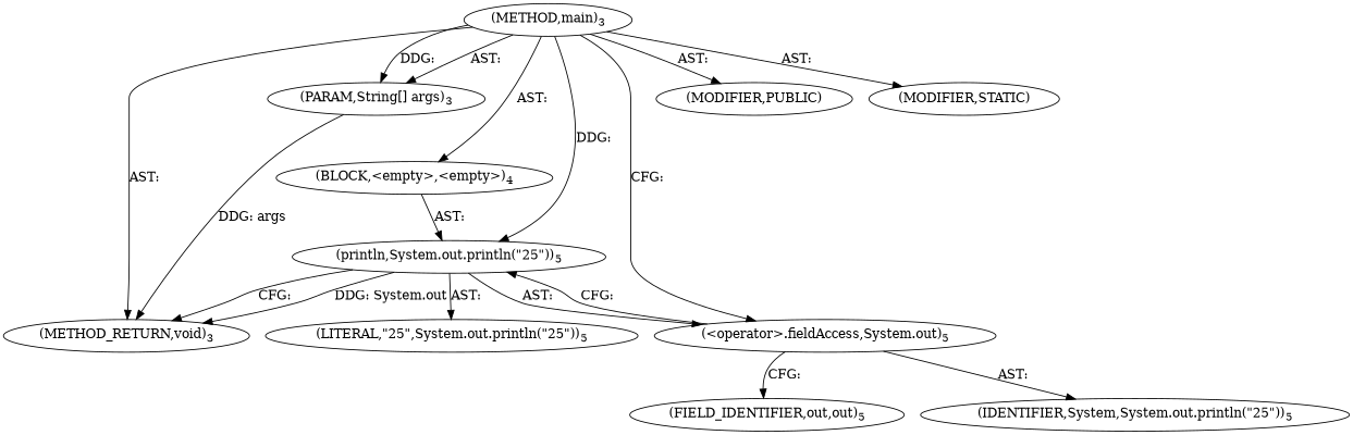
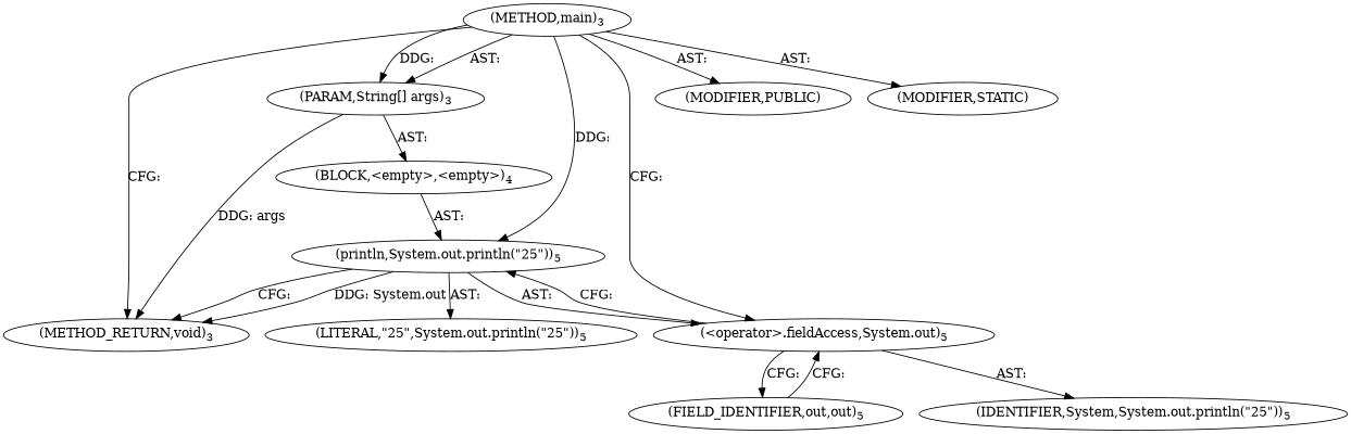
  digraph {
    n1 [label=<(METHOD,main)<SUB>3</SUB>>]
    n2 [label=<(PARAM,String[] args)<SUB>3</SUB>>]
    n3 [label=<(BLOCK,&lt;empty&gt;,&lt;empty&gt;)<SUB>4</SUB>>]
    n4 [label=<(println,System.out.println(&quot;25&quot;))<SUB>5</SUB>>]
    n5 [label=<(MODIFIER,PUBLIC)>]
    n6 [label=<(MODIFIER,STATIC)>]
    n7 [label=<(METHOD_RETURN,void)<SUB>3</SUB>>]
    n8 [label=<(&lt;operator&gt;.fieldAccess,System.out)<SUB>5</SUB>>]
    n9 [label=<(LITERAL,&quot;25&quot;,System.out.println(&quot;25&quot;))<SUB>5</SUB>>]
    n10 [label=<(FIELD_IDENTIFIER,out,out)<SUB>5</SUB>>]
    n11 [label=<(IDENTIFIER,System,System.out.println(&quot;25&quot;))<SUB>5</SUB>>]
    n1 -> n2 [label="AST: "]
    n1 -> n2 [label="DDG: "]
-   n1 -> n3 [label="AST: "]
+   n2 -> n3 [label="AST: "]
    n1 -> n4 [label="DDG: "]
    n1 -> n5 [label="AST: "]
    n1 -> n6 [label="AST: "]
-   n1 -> n7 [label="AST: "]
+   n1 -> n7 [label="CFG: "]
    n1 -> n8 [label="CFG: "]
    n2 -> n7 [label="DDG: args"]
    n3 -> n4 [label="AST: "]
    n4 -> n7 [label="CFG: "]
    n4 -> n7 [label="DDG: System.out"]
    n4 -> n8 [label="AST: "]
    n4 -> n9 [label="AST: "]
    n8 -> n4 [label="CFG: "]
    n8 -> n10 [label="CFG: "]
    n8 -> n11 [label="AST: "]
+   n10 -> n8 [label="CFG: "]
  }
